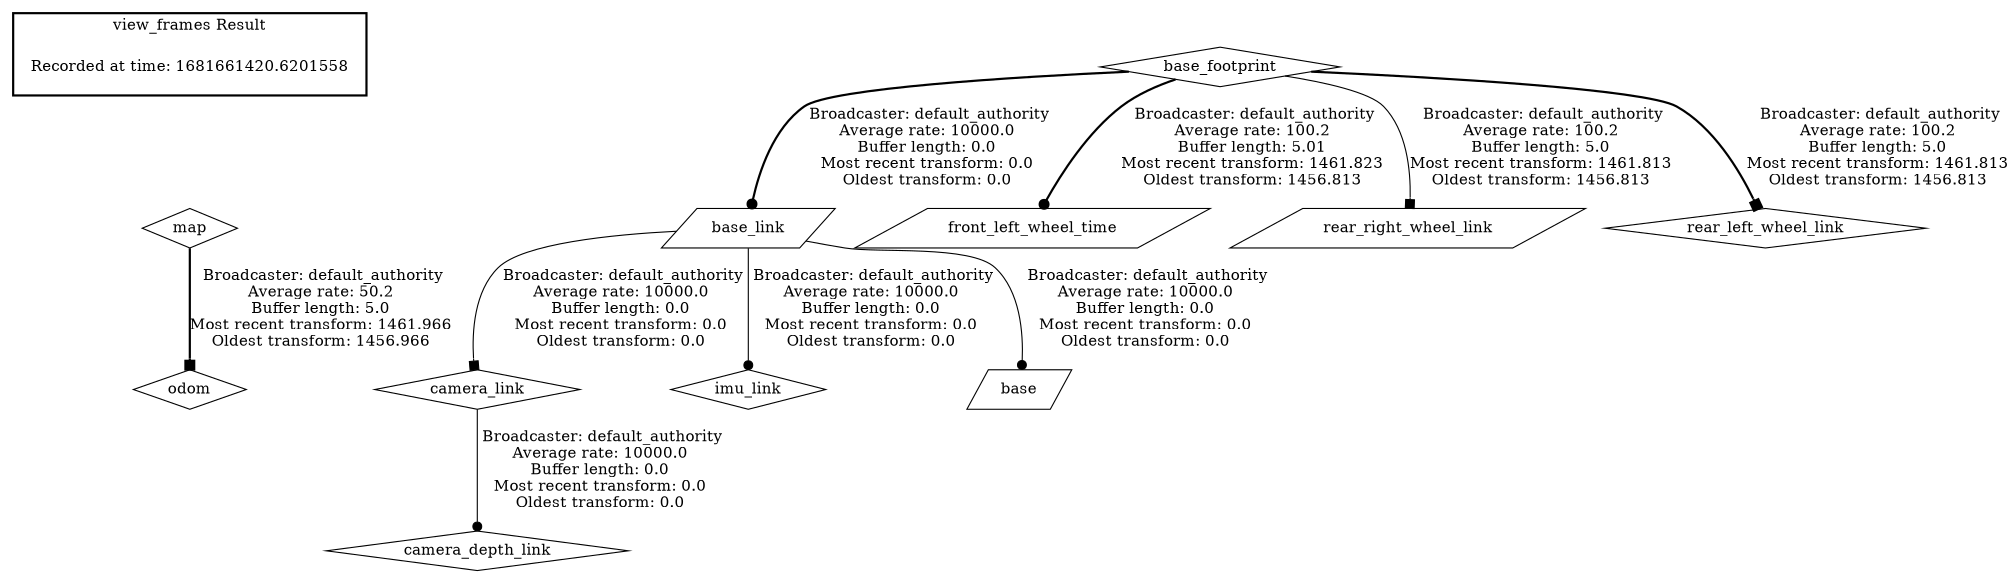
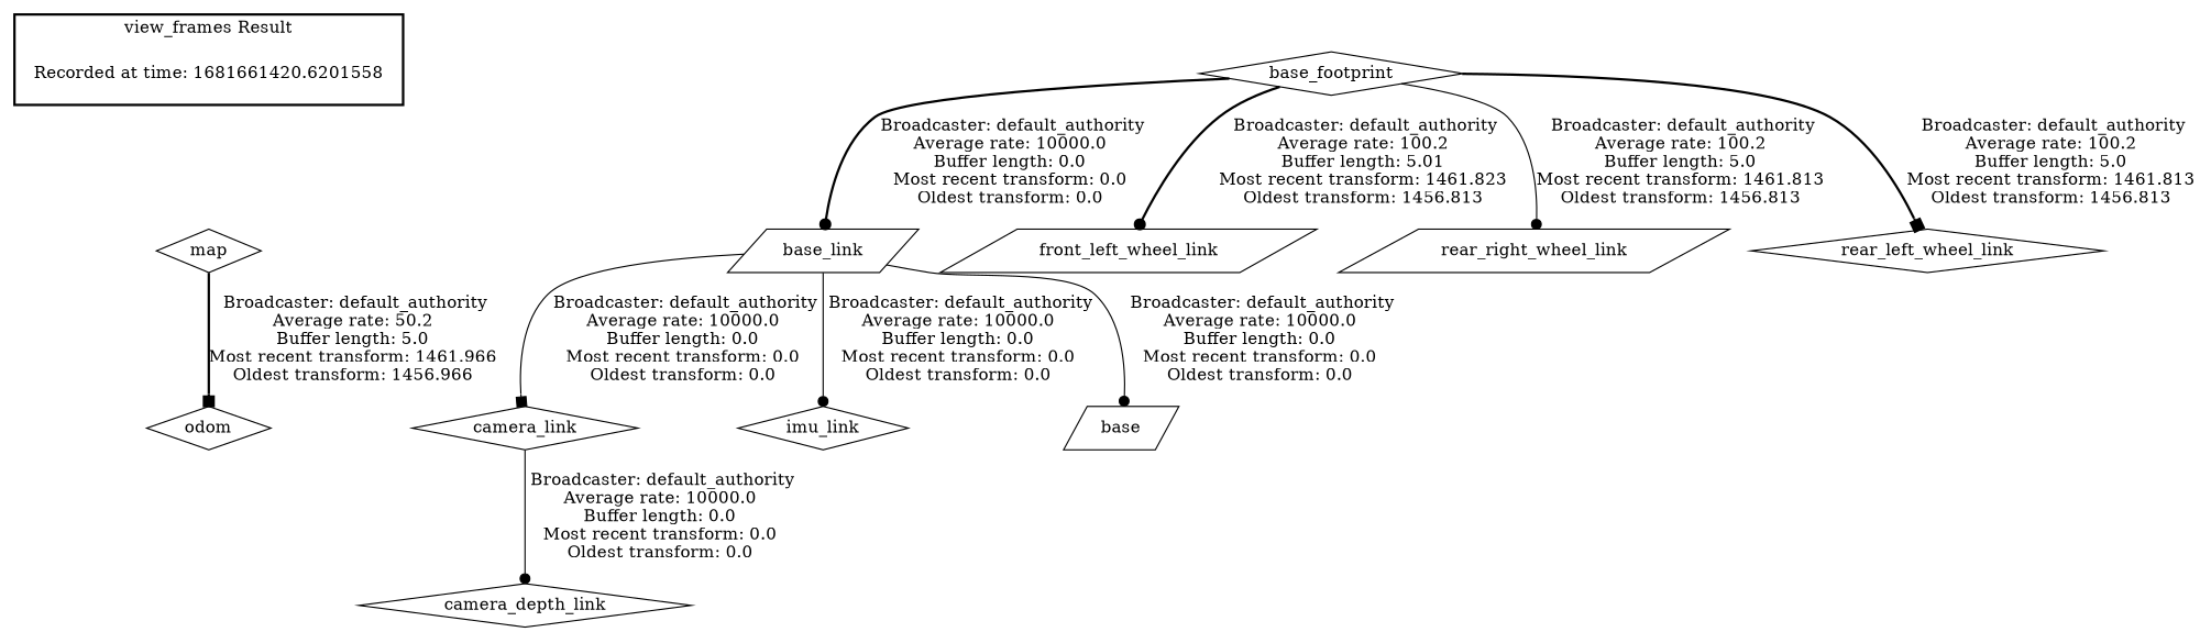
  digraph {
    node [shape=diamond]
    edge [style=solid arrowhead=dot]
    "Recorded at time: 1681661420.6201558" [shape=plaintext]
    map
    base_link [shape=parallelogram]
    base_footprint
-   front_left_wheel_link [shape=parallelogram label=front_left_wheel_time]
+   front_left_wheel_link [shape=parallelogram]
    rear_right_wheel_link [shape=parallelogram]
    rear_left_wheel_link
    camera_link
    imu_link
    n10 [label=base shape=parallelogram]
    camera_depth_link
    odom
    subgraph cluster_1 {
      color=black
      label="view_frames Result"
      style=bold
      "Recorded at time: 1681661420.6201558"
    }
    "Recorded at time: 1681661420.6201558" -> map [style=invis arrowhead=""]
    map -> odom [arrowhead=box label=" Broadcaster: default_authority\nAverage rate: 50.2\nBuffer length: 5.0\nMost recent transform: 1461.966\nOldest transform: 1456.966\n" style=bold]
    base_link -> camera_link [arrowhead=box label=" Broadcaster: default_authority\nAverage rate: 10000.0\nBuffer length: 0.0\nMost recent transform: 0.0\nOldest transform: 0.0\n"]
    base_link -> imu_link [label=" Broadcaster: default_authority\nAverage rate: 10000.0\nBuffer length: 0.0\nMost recent transform: 0.0\nOldest transform: 0.0\n"]
    base_link -> n10 [label=" Broadcaster: default_authority\nAverage rate: 10000.0\nBuffer length: 0.0\nMost recent transform: 0.0\nOldest transform: 0.0\n"]
    base_footprint -> base_link [label=" Broadcaster: default_authority\nAverage rate: 10000.0\nBuffer length: 0.0\nMost recent transform: 0.0\nOldest transform: 0.0\n" style=bold]
    base_footprint -> front_left_wheel_link [label=" Broadcaster: default_authority\nAverage rate: 100.2\nBuffer length: 5.01\nMost recent transform: 1461.823\nOldest transform: 1456.813\n" style=bold]
-   base_footprint -> rear_right_wheel_link [arrowhead=box label=" Broadcaster: default_authority\nAverage rate: 100.2\nBuffer length: 5.0\nMost recent transform: 1461.813\nOldest transform: 1456.813\n"]
+   base_footprint -> rear_right_wheel_link [label=" Broadcaster: default_authority\nAverage rate: 100.2\nBuffer length: 5.0\nMost recent transform: 1461.813\nOldest transform: 1456.813\n"]
    base_footprint -> rear_left_wheel_link [arrowhead=box label=" Broadcaster: default_authority\nAverage rate: 100.2\nBuffer length: 5.0\nMost recent transform: 1461.813\nOldest transform: 1456.813\n" style=bold]
    camera_link -> camera_depth_link [label=" Broadcaster: default_authority\nAverage rate: 10000.0\nBuffer length: 0.0\nMost recent transform: 0.0\nOldest transform: 0.0\n"]
  }
